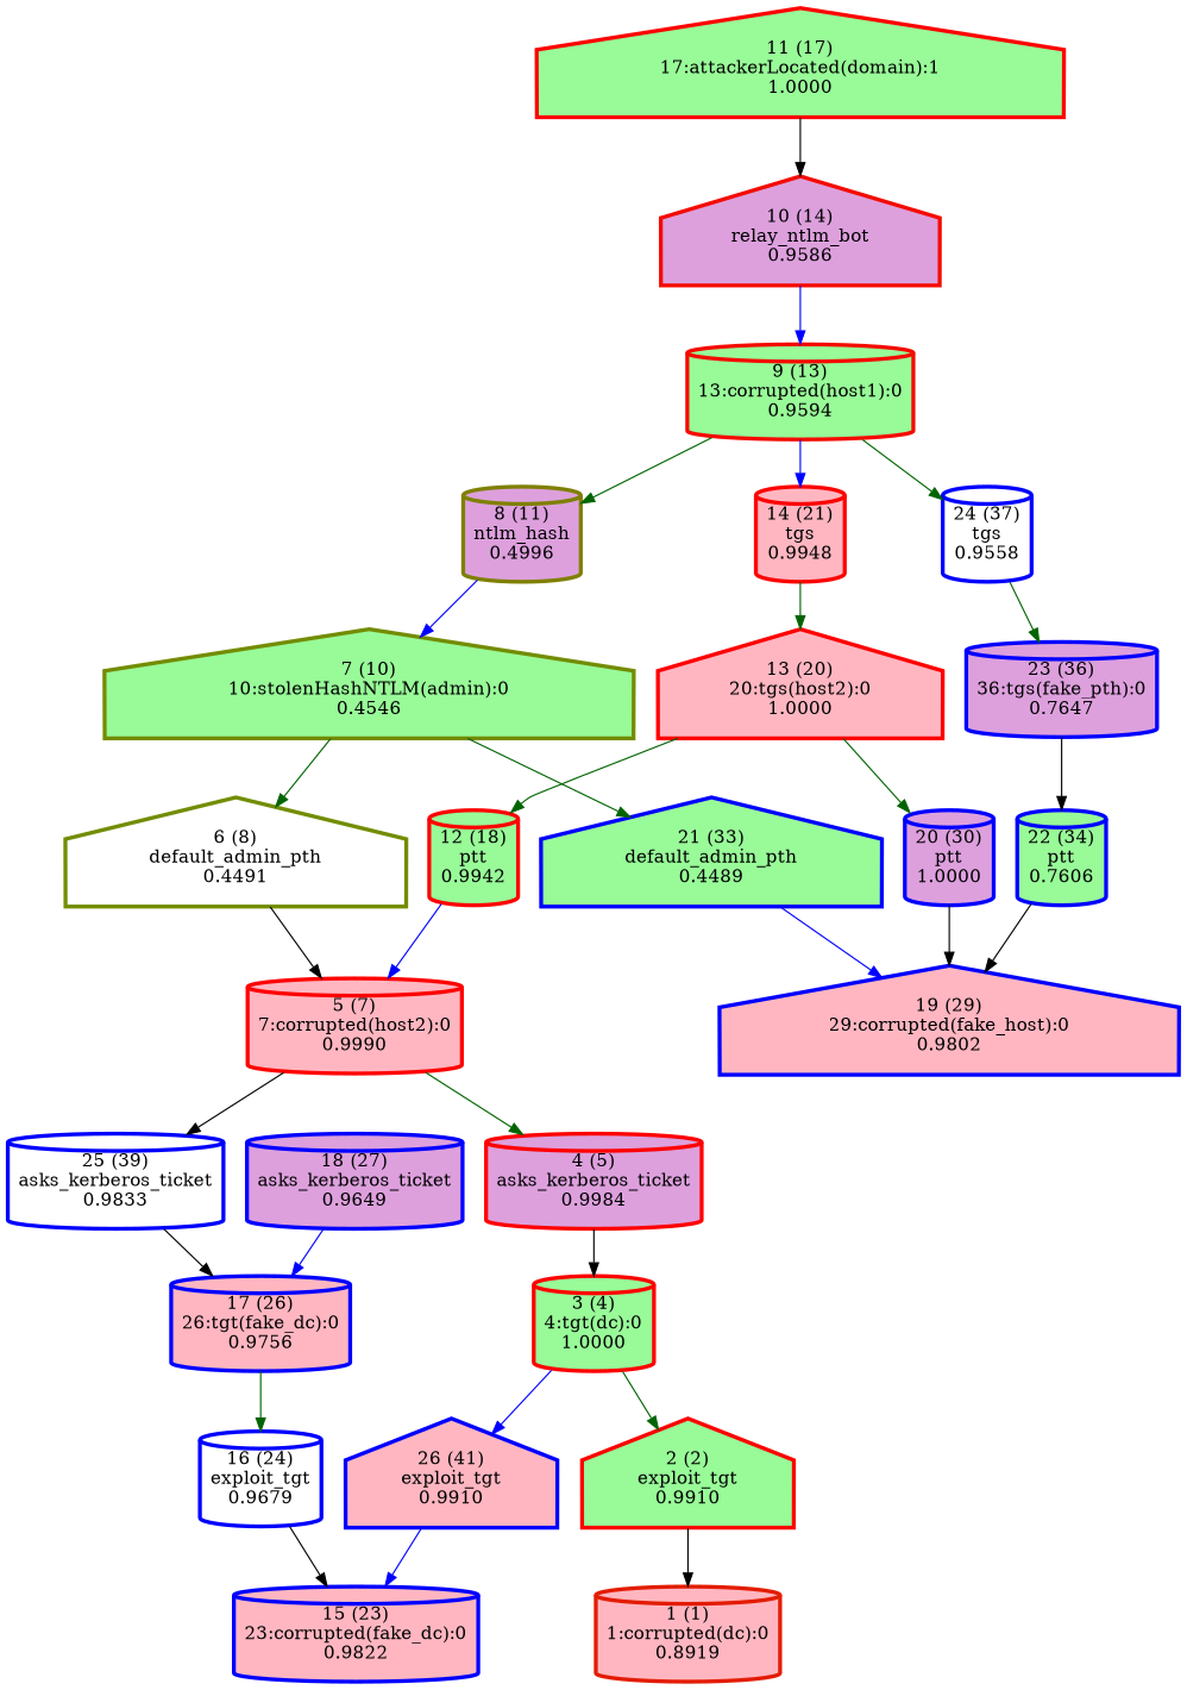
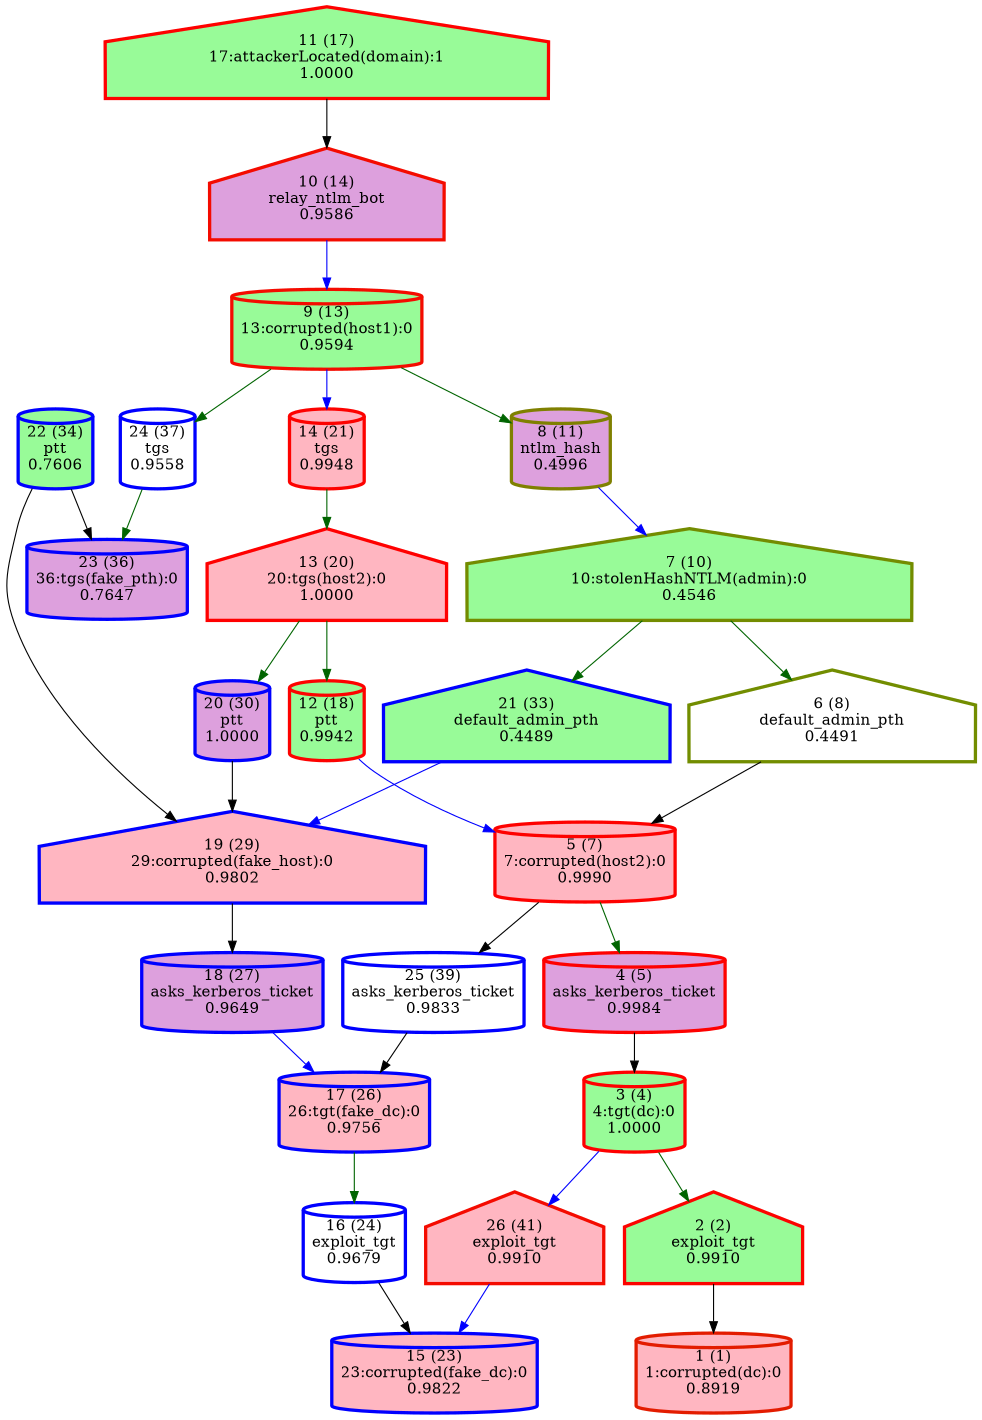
  digraph {
    node [color=blue fillcolor=lightpink penwidth=3 shape=cylinder style=filled]
    edge [color=black]
    n1 [color="#E31C00" label="1 (1)\n1:corrupted(dc):0\n0.8919"]
    n2 [color="#FC0300" fillcolor=palegreen label="2 (2)\nexploit_tgt\n0.9910" shape=house]
    n3 [color="#FF0000" fillcolor=palegreen label="3 (4)\n4:tgt(dc):0\n1.0000"]
-   n4 [label="26 (41)\nexploit_tgt\n0.9910" shape=house]
+   n4 [color="#F40B00" label="26 (41)\nexploit_tgt\n0.9910" shape=house]
    n5 [label="15 (23)\n23:corrupted(fake_dc):0\n0.9822"]
    n6 [color="#FE0100" fillcolor=plum label="4 (5)\nasks_kerberos_ticket\n0.9984"]
    n7 [color="#FE0100" label="5 (7)\n7:corrupted(host2):0\n0.9990"]
    n8 [fillcolor=white label="25 (39)\nasks_kerberos_ticket\n0.9833"]
    n9 [label="17 (26)\n26:tgt(fake_dc):0\n0.9756"]
    n10 [color="#728D00" fillcolor=white label="6 (8)\ndefault_admin_pth\n0.4491" shape=house]
    n11 [color="#738C00" fillcolor=palegreen label="7 (10)\n10:stolenHashNTLM(admin):0\n0.4546" shape=house]
    n12 [fillcolor=palegreen label="21 (33)\ndefault_admin_pth\n0.4489" shape=house]
    n13 [label="19 (29)\n29:corrupted(fake_host):0\n0.9802" shape=house]
    n14 [color="#7F8000" fillcolor=plum label="8 (11)\nntlm_hash\n0.4996"]
    n15 [color="#F40B00" fillcolor=palegreen label="9 (13)\n13:corrupted(host1):0\n0.9594"]
    n16 [color="#FD0200" label="14 (21)\ntgs\n0.9948"]
    n17 [fillcolor=white label="24 (37)\ntgs\n0.9558"]
    n18 [color="#FF0000" label="13 (20)\n20:tgs(host2):0\n1.0000" shape=house]
    n19 [fillcolor=plum label="23 (36)\n36:tgs(fake_pth):0\n0.7647"]
    n20 [color="#F40B00" fillcolor=plum label="10 (14)\nrelay_ntlm_bot\n0.9586" shape=house]
    n21 [color="#FE0100" fillcolor=palegreen label="11 (17)\n17:attackerLocated(domain):1\n1.0000" shape=house]
    n22 [color="#FD0200" fillcolor=palegreen label="12 (18)\nptt\n0.9942"]
    n23 [fillcolor=plum label="20 (30)\nptt\n1.0000"]
    n24 [fillcolor=white label="16 (24)\nexploit_tgt\n0.9679"]
    n25 [fillcolor=plum label="18 (27)\nasks_kerberos_ticket\n0.9649"]
    n26 [fillcolor=palegreen label="22 (34)\nptt\n0.7606"]
    n2 -> n1
    n3 -> n2 [color=darkgreen]
    n3 -> n4 [color=blue]
    n4 -> n5 [color=blue]
    n6 -> n3
    n7 -> n6 [color=darkgreen]
    n7 -> n8
    n8 -> n9
    n9 -> n24 [color=darkgreen]
    n10 -> n7
    n11 -> n10 [color=darkgreen]
    n11 -> n12 [color=darkgreen]
    n12 -> n13 [color=blue]
+   n13 -> n25
    n14 -> n11 [color=blue]
    n15 -> n14 [color=darkgreen]
    n15 -> n16 [color=blue]
    n15 -> n17 [color=darkgreen]
    n16 -> n18 [color=darkgreen]
    n17 -> n19 [color=darkgreen]
    n18 -> n22 [color=darkgreen]
    n18 -> n23 [color=darkgreen]
-   n19 -> n26
+   n26 -> n19
    n20 -> n15 [color=blue]
    n21 -> n20
    n22 -> n7 [color=blue]
    n23 -> n13
    n24 -> n5
    n25 -> n9 [color=blue]
    n26 -> n13
  }
